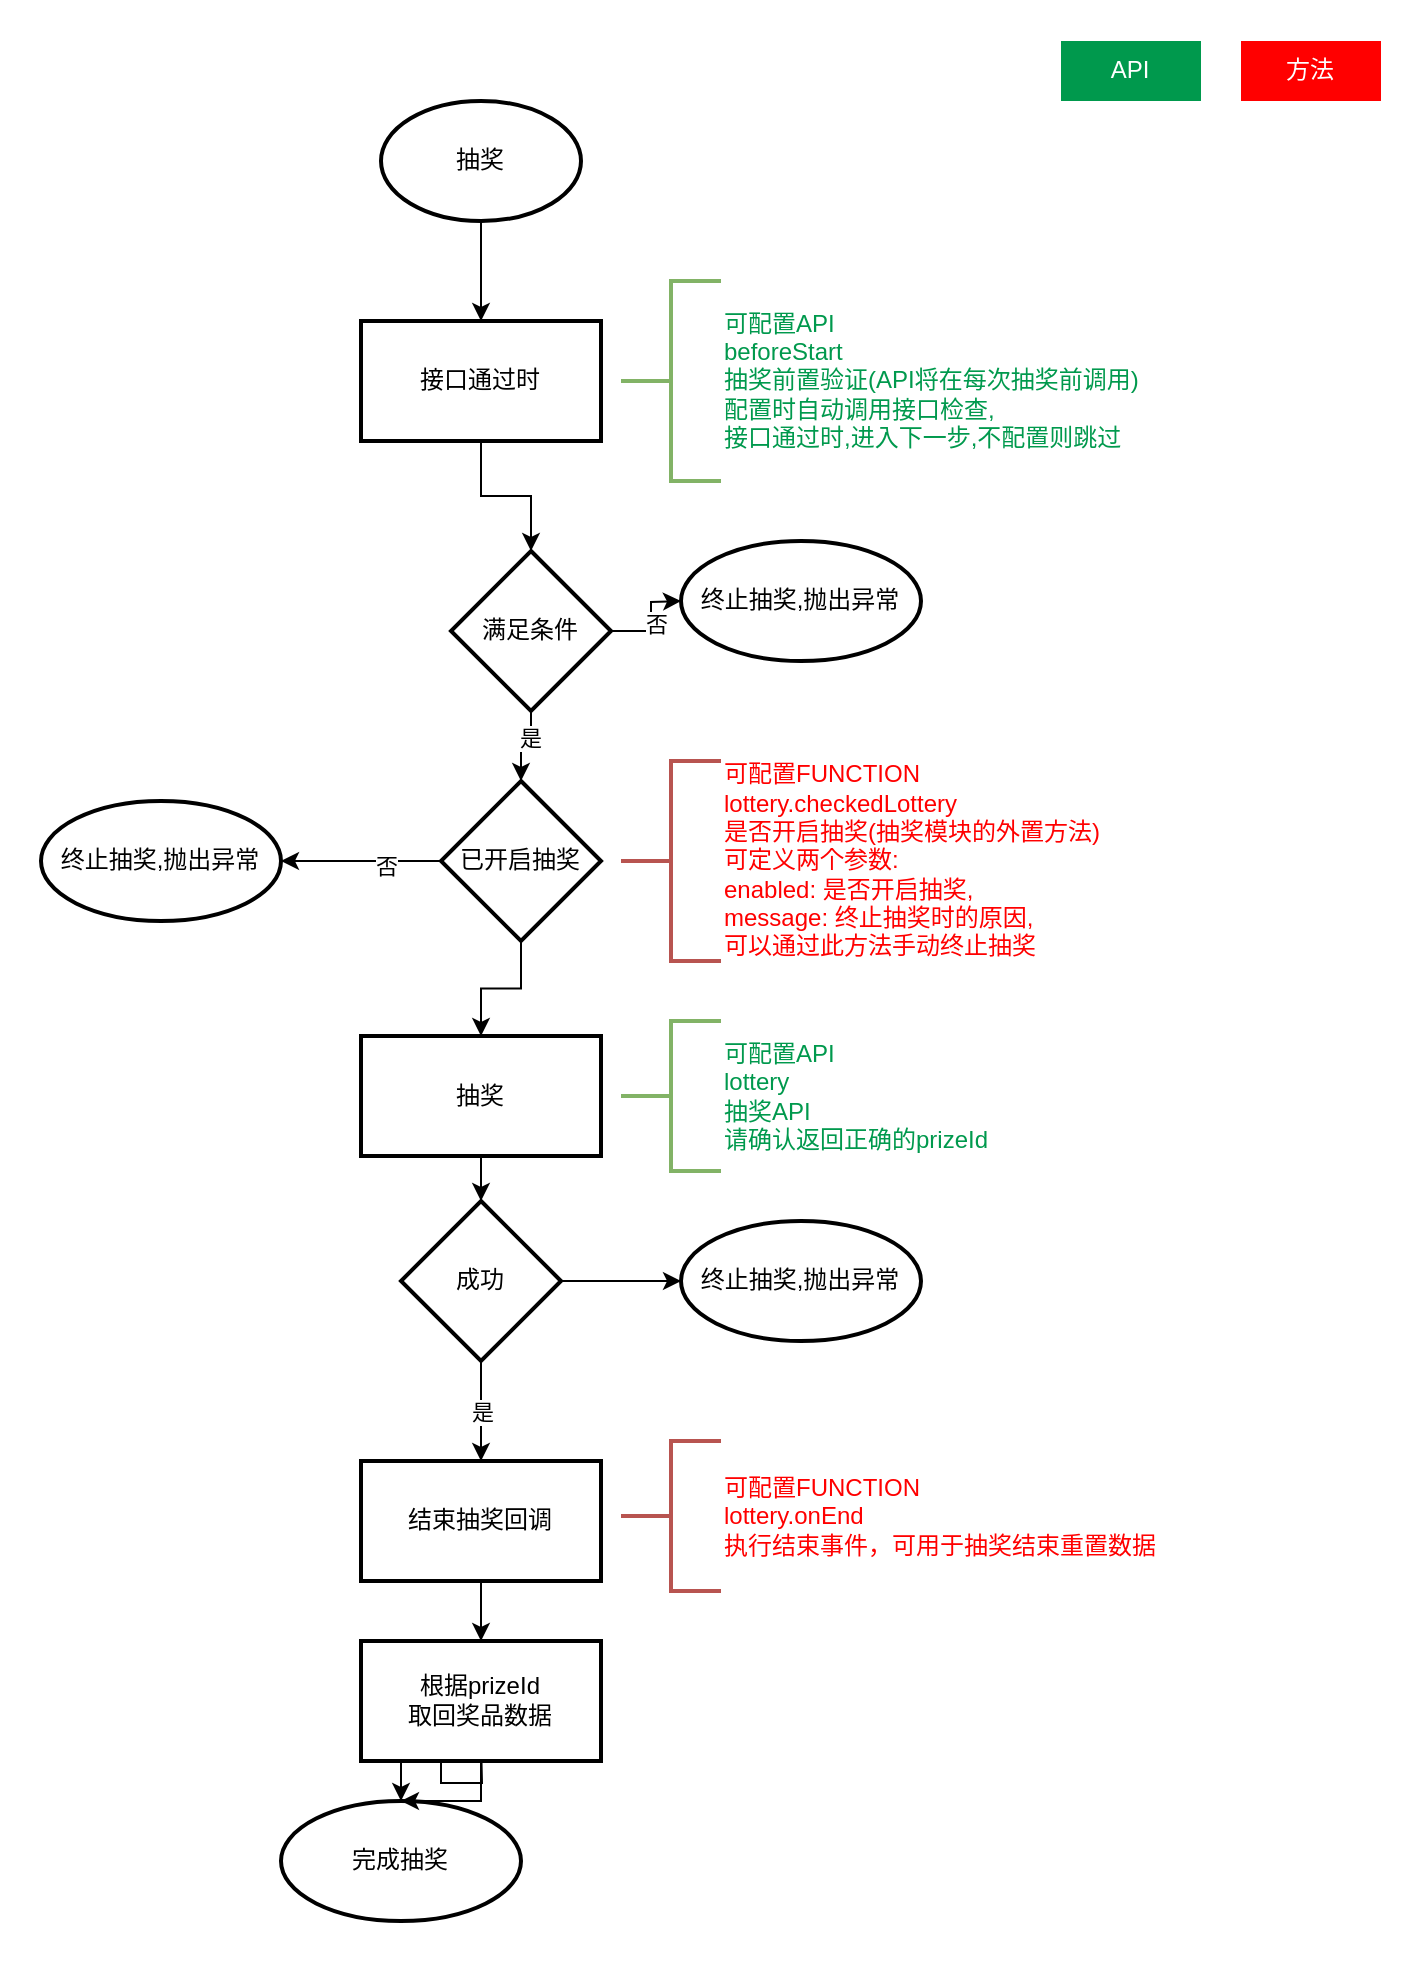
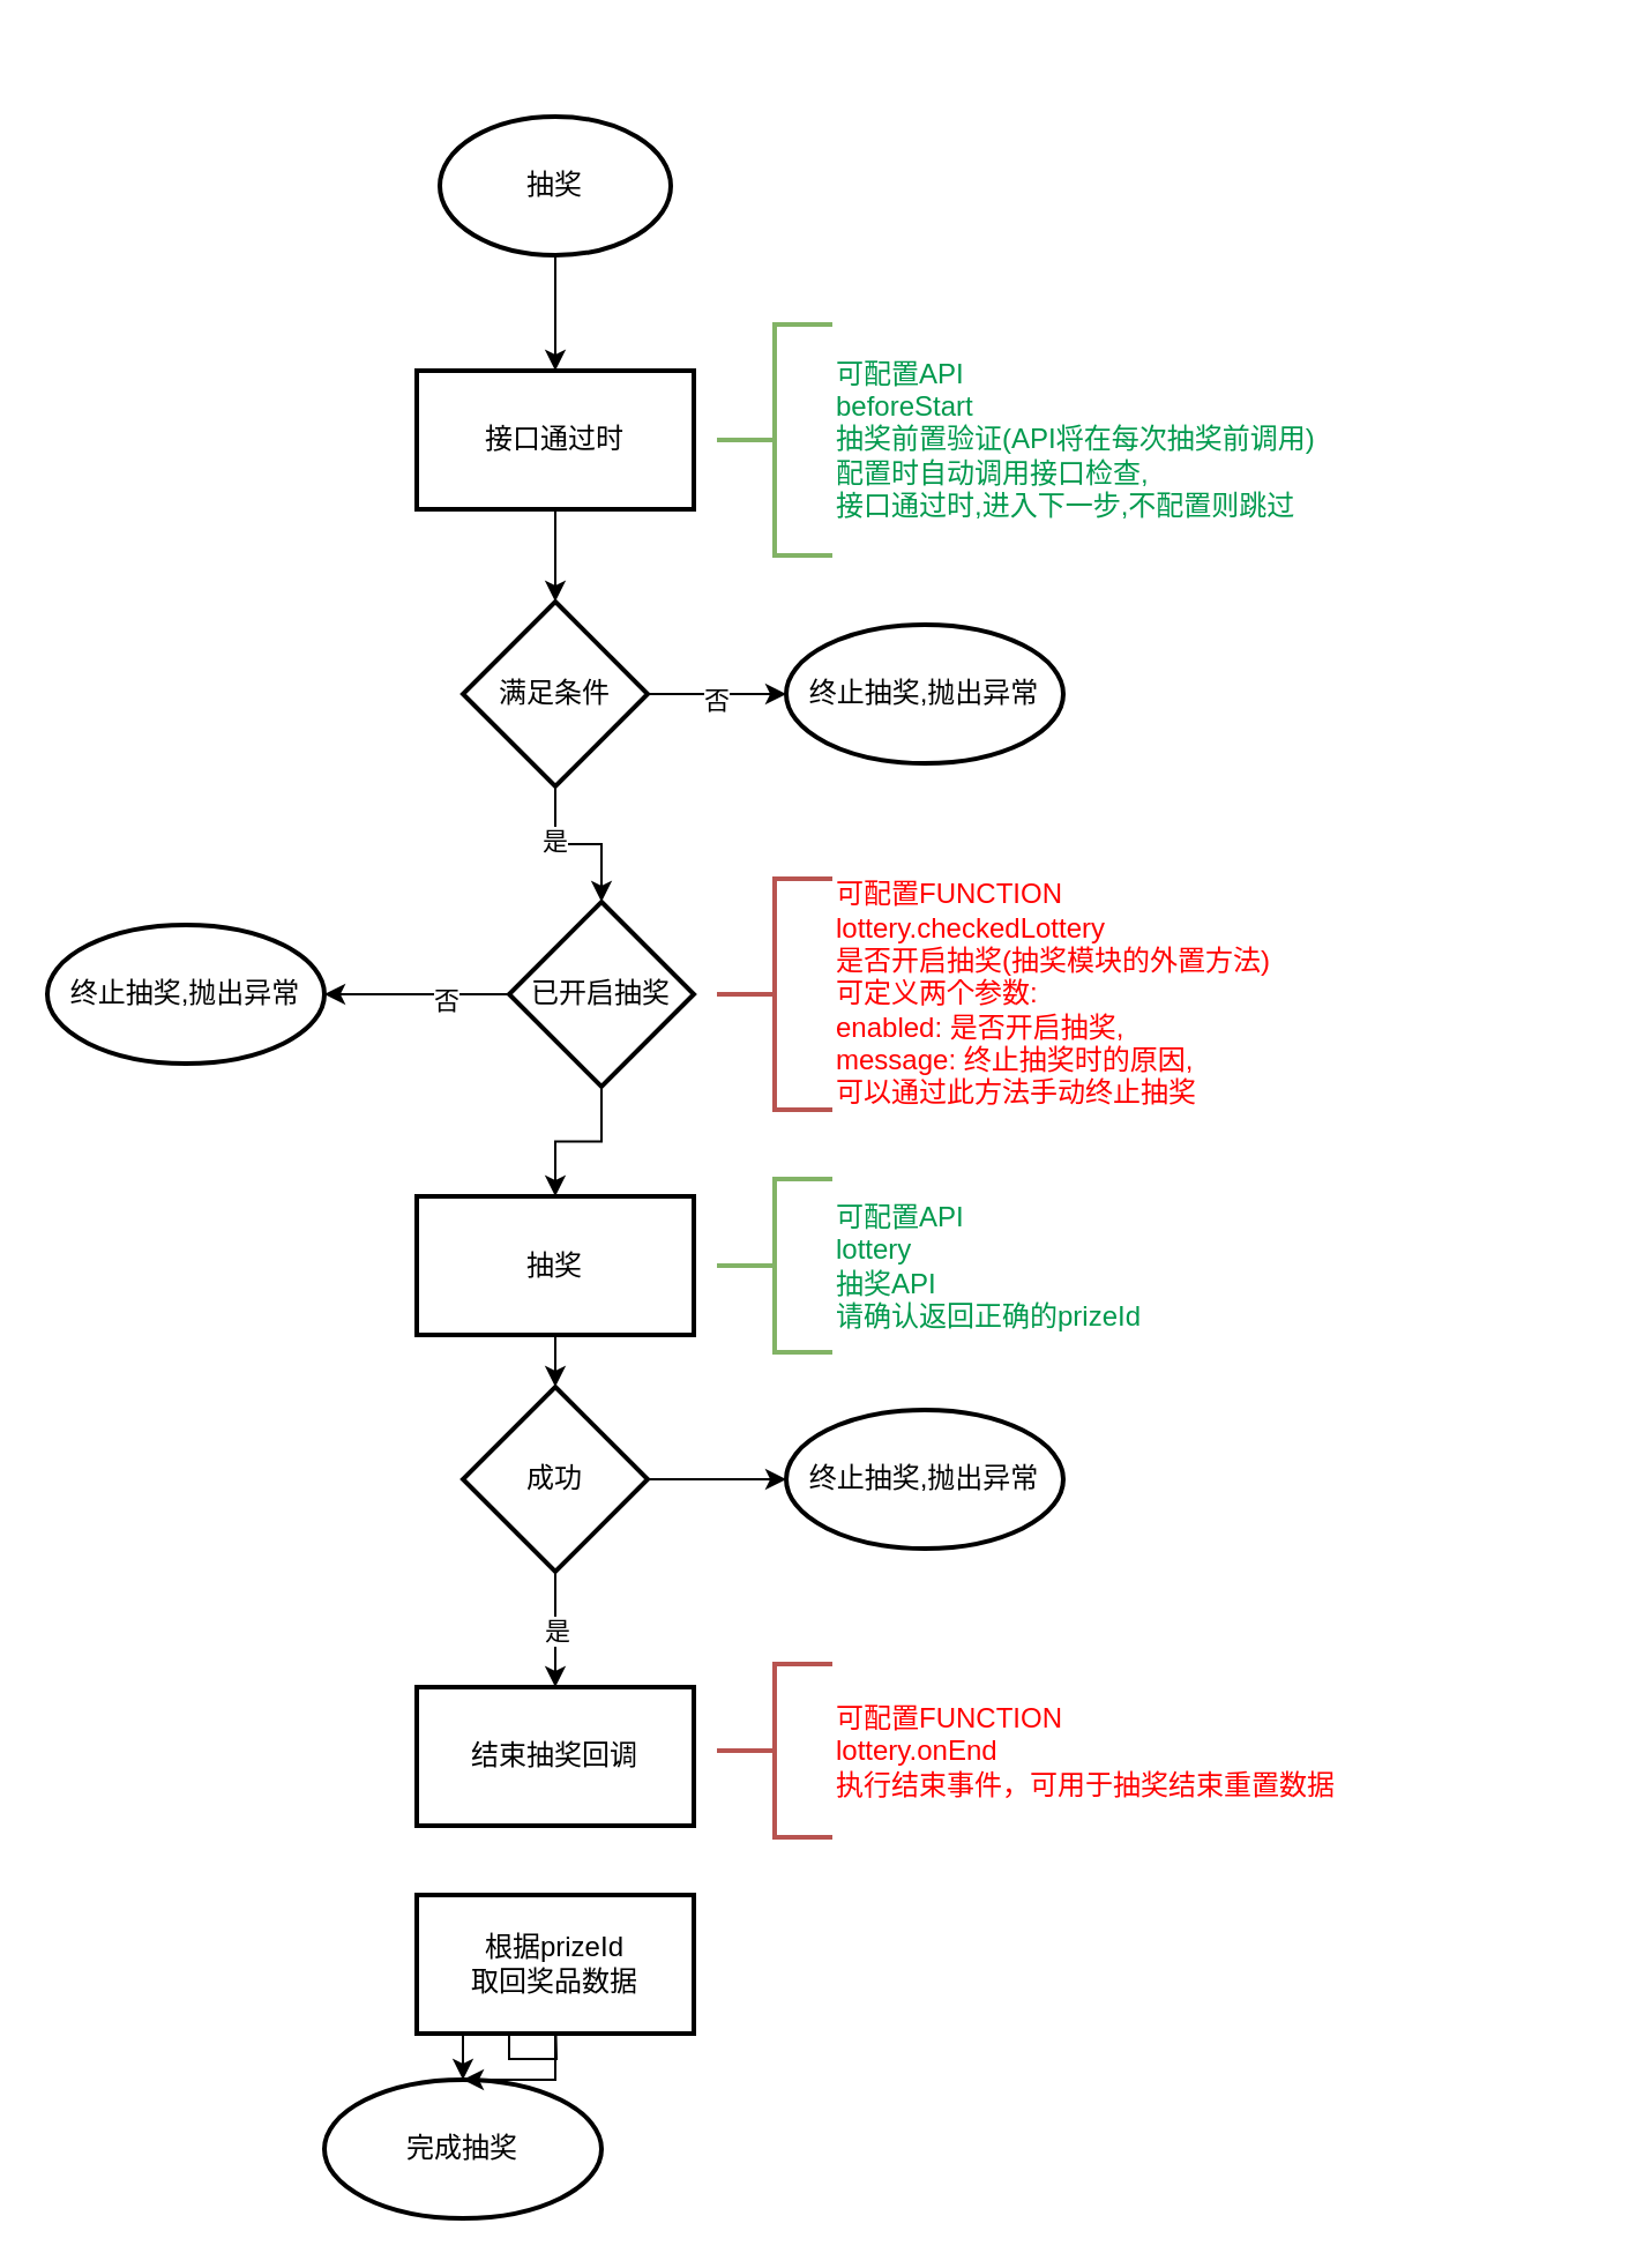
  <mxCell id="0" />
  <mxCell id="1" parent="0" />
  <mxCell id="2" value="" style="edgeStyle=orthogonalEdgeStyle;rounded=0;orthogonalLoop=1;jettySize=auto;html=1;" edge="1" parent="1" source="3" target="5"><mxGeometry relative="1" as="geometry" /></mxCell>
  <mxCell id="3" value="抽奖" style="strokeWidth=2;html=1;shape=mxgraph.flowchart.start_1;whiteSpace=wrap;" vertex="1" parent="1"><mxGeometry x="190" y="50" width="100" height="60" as="geometry" /></mxCell>
  <mxCell id="4" value="" style="edgeStyle=orthogonalEdgeStyle;rounded=0;orthogonalLoop=1;jettySize=auto;html=1;" edge="1" parent="1" source="5" target="11"><mxGeometry relative="1" as="geometry" /></mxCell>
  <mxCell id="5" value="接口通过时" style="whiteSpace=wrap;html=1;strokeWidth=2;" vertex="1" parent="1"><mxGeometry x="180" y="160" width="120" height="60" as="geometry" /></mxCell>
  <mxCell id="6" value="可配置API&lt;br&gt;beforeStart&lt;br&gt;抽奖前置验证(API将在每次抽奖前调用)&lt;br&gt;配置时自动调用接口检查,&lt;br&gt;接口通过时,进入下一步,不配置则跳过" style="strokeWidth=2;html=1;shape=mxgraph.flowchart.annotation_2;align=left;labelPosition=right;pointerEvents=1;fillColor=#d5e8d4;strokeColor=#82b366;fontColor=#00994D;" vertex="1" parent="1"><mxGeometry x="310" y="140" width="50" height="100" as="geometry" /></mxCell>
  <mxCell id="7" value="" style="edgeStyle=orthogonalEdgeStyle;rounded=0;orthogonalLoop=1;jettySize=auto;html=1;" edge="1" parent="1" source="11"><mxGeometry relative="1" as="geometry"><mxPoint x="340" y="300" as="targetPoint" /></mxGeometry></mxCell>
  <mxCell id="8" value="否" style="edgeLabel;html=1;align=center;verticalAlign=middle;resizable=0;points=[];" vertex="1" connectable="0" parent="7"><mxGeometry x="-0.033" y="-2" relative="1" as="geometry"><mxPoint as="offset" /></mxGeometry></mxCell>
  <mxCell id="9" value="" style="edgeStyle=orthogonalEdgeStyle;rounded=0;orthogonalLoop=1;jettySize=auto;html=1;" edge="1" parent="1" source="11" target="15"><mxGeometry relative="1" as="geometry" /></mxCell>
  <mxCell id="10" value="是" style="edgeLabel;html=1;align=center;verticalAlign=middle;resizable=0;points=[];" vertex="1" connectable="0" parent="9"><mxGeometry x="-0.35" y="-1" relative="1" as="geometry"><mxPoint as="offset" /></mxGeometry></mxCell>
- <mxCell id="11" value="满足条件" style="rhombus;whiteSpace=wrap;html=1;strokeWidth=2;" vertex="1" parent="1"><mxGeometry x="225" y="275" width="80" height="80" as="geometry" /></mxCell>
+ <mxCell id="11" value="满足条件" style="rhombus;whiteSpace=wrap;html=1;strokeWidth=2;" vertex="1" parent="1"><mxGeometry x="200" y="260" width="80" height="80" as="geometry" /></mxCell>
  <mxCell id="12" value="" style="edgeStyle=orthogonalEdgeStyle;rounded=0;orthogonalLoop=1;jettySize=auto;html=1;" edge="1" parent="1" source="15"><mxGeometry relative="1" as="geometry"><mxPoint x="140" y="430" as="targetPoint" /></mxGeometry></mxCell>
  <mxCell id="13" value="否" style="edgeLabel;html=1;align=center;verticalAlign=middle;resizable=0;points=[];" vertex="1" connectable="0" parent="12"><mxGeometry x="-0.3" y="2" relative="1" as="geometry"><mxPoint as="offset" /></mxGeometry></mxCell>
  <mxCell id="14" value="" style="edgeStyle=orthogonalEdgeStyle;rounded=0;orthogonalLoop=1;jettySize=auto;html=1;" edge="1" parent="1" source="15" target="20"><mxGeometry relative="1" as="geometry" /></mxCell>
  <mxCell id="15" value="已开启抽奖" style="rhombus;whiteSpace=wrap;html=1;strokeWidth=2;" vertex="1" parent="1"><mxGeometry x="220" y="390" width="80" height="80" as="geometry" /></mxCell>
  <mxCell id="16" value="&lt;div&gt;可配置FUNCTION&lt;br&gt;lottery.checkedLottery&lt;br&gt;&lt;/div&gt;&lt;div&gt;是否开启抽奖(抽奖模块的外置方法)&lt;/div&gt;&lt;div&gt;&lt;div&gt;可定义两个参数:&lt;br&gt;enabled: 是否开启抽奖,&lt;/div&gt;&lt;div&gt;message: 终止抽奖时的原因,&lt;/div&gt;可以通过此方法手动终止抽奖&lt;br&gt;&lt;/div&gt;" style="strokeWidth=2;html=1;shape=mxgraph.flowchart.annotation_2;align=left;labelPosition=right;pointerEvents=1;fillColor=#f8cecc;strokeColor=#b85450;fontColor=#FF0000;" vertex="1" parent="1"><mxGeometry x="310" y="380" width="50" height="100" as="geometry" /></mxCell>
  <mxCell id="17" value="终止抽奖,抛出异常" style="ellipse;whiteSpace=wrap;html=1;strokeWidth=2;" vertex="1" parent="1"><mxGeometry x="340" y="270" width="120" height="60" as="geometry" /></mxCell>
  <mxCell id="18" value="终止抽奖,抛出异常" style="ellipse;whiteSpace=wrap;html=1;strokeWidth=2;" vertex="1" parent="1"><mxGeometry x="20" y="400" width="120" height="60" as="geometry" /></mxCell>
  <mxCell id="19" value="" style="edgeStyle=orthogonalEdgeStyle;rounded=0;orthogonalLoop=1;jettySize=auto;html=1;" edge="1" parent="1" source="20" target="25"><mxGeometry relative="1" as="geometry" /></mxCell>
  <mxCell id="20" value="抽奖" style="whiteSpace=wrap;html=1;strokeWidth=2;" vertex="1" parent="1"><mxGeometry x="180" y="517.5" width="120" height="60" as="geometry" /></mxCell>
  <mxCell id="21" value="可配置API&lt;br&gt;lottery&lt;br&gt;抽奖API&lt;br&gt;请确认返回正确的prizeId" style="strokeWidth=2;html=1;shape=mxgraph.flowchart.annotation_2;align=left;labelPosition=right;pointerEvents=1;fillColor=#d5e8d4;strokeColor=#82b366;fontColor=#00994D;" vertex="1" parent="1"><mxGeometry x="310" y="510" width="50" height="75" as="geometry" /></mxCell>
  <mxCell id="22" value="" style="edgeStyle=orthogonalEdgeStyle;rounded=0;orthogonalLoop=1;jettySize=auto;html=1;" edge="1" parent="1" source="25"><mxGeometry relative="1" as="geometry"><mxPoint x="240" y="730" as="targetPoint" /></mxGeometry></mxCell>
  <mxCell id="23" value="是" style="edgeLabel;html=1;align=center;verticalAlign=middle;resizable=0;points=[];" vertex="1" connectable="0" parent="22"><mxGeometry x="0.2" y="1" relative="1" as="geometry"><mxPoint x="-1" y="-4" as="offset" /></mxGeometry></mxCell>
  <mxCell id="24" value="" style="edgeStyle=orthogonalEdgeStyle;rounded=0;orthogonalLoop=1;jettySize=auto;html=1;" edge="1" parent="1" source="25" target="28"><mxGeometry relative="1" as="geometry" /></mxCell>
  <mxCell id="25" value="成功" style="rhombus;whiteSpace=wrap;html=1;strokeWidth=2;" vertex="1" parent="1"><mxGeometry x="200" y="600" width="80" height="80" as="geometry" /></mxCell>
  <mxCell id="26" value="" style="edgeStyle=orthogonalEdgeStyle;rounded=0;orthogonalLoop=1;jettySize=auto;html=1;" edge="1" parent="1" target="27"><mxGeometry relative="1" as="geometry"><mxPoint x="240" y="870" as="sourcePoint" /></mxGeometry></mxCell>
  <mxCell id="27" value="完成抽奖" style="ellipse;whiteSpace=wrap;html=1;strokeWidth=2;" vertex="1" parent="1"><mxGeometry x="140" y="900" width="120" height="60" as="geometry" /></mxCell>
  <mxCell id="28" value="终止抽奖,抛出异常" style="ellipse;whiteSpace=wrap;html=1;strokeWidth=2;" vertex="1" parent="1"><mxGeometry x="340" y="610" width="120" height="60" as="geometry" /></mxCell>
  <mxCell id="29" value="" style="edgeStyle=orthogonalEdgeStyle;rounded=0;orthogonalLoop=1;jettySize=auto;html=1;" edge="1" parent="1" source="30" target="27"><mxGeometry relative="1" as="geometry" /></mxCell>
  <mxCell id="30" value="根据prizeId&lt;br&gt;取回奖品数据" style="whiteSpace=wrap;html=1;strokeWidth=2;" vertex="1" parent="1"><mxGeometry x="180" y="820" width="120" height="60" as="geometry" /></mxCell>
- <mxCell id="31" style="edgeStyle=orthogonalEdgeStyle;rounded=0;orthogonalLoop=1;jettySize=auto;html=1;exitX=0.5;exitY=1;exitDx=0;exitDy=0;entryX=0.5;entryY=0;entryDx=0;entryDy=0;" edge="1" parent="1" source="32" target="30"><mxGeometry relative="1" as="geometry" /></mxCell>
  <mxCell id="32" value="结束抽奖回调" style="whiteSpace=wrap;html=1;strokeWidth=2;" vertex="1" parent="1"><mxGeometry x="180" y="730" width="120" height="60" as="geometry" /></mxCell>
  <mxCell id="33" value="可配置FUNCTION&lt;br&gt;lottery.onEnd&lt;br&gt;执行结束事件，可用于抽奖结束重置数据" style="strokeWidth=2;html=1;shape=mxgraph.flowchart.annotation_2;align=left;labelPosition=right;pointerEvents=1;fillColor=#f8cecc;strokeColor=#b85450;fontColor=#FF0000;" vertex="1" parent="1"><mxGeometry x="310" y="720" width="50" height="75" as="geometry" /></mxCell>
- <mxCell id="34" value="API" style="rounded=0;whiteSpace=wrap;html=1;strokeColor=none;fontColor=#FFFFFF;fillColor=#00994D;" vertex="1" parent="1"><mxGeometry x="530" y="20" width="70" height="30" as="geometry" /></mxCell>
- <mxCell id="35" value="方法" style="rounded=0;whiteSpace=wrap;html=1;fillColor=#FF0000;strokeColor=none;fontColor=#FFFFFF;" vertex="1" parent="1"><mxGeometry x="620" y="20" width="70" height="30" as="geometry" /></mxCell>
